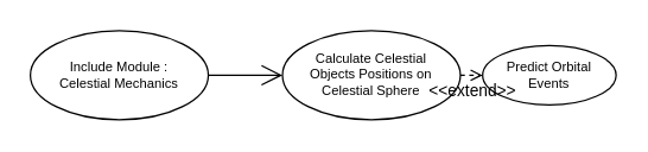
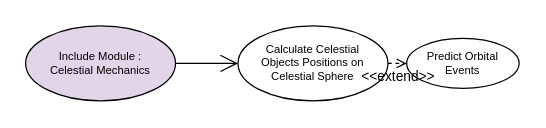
  <mxCell id="0" />
  <mxCell id="1" parent="0" />
- <mxCell id="2" value="Include Module :&lt;div&gt;Celestial Mechanics&lt;/div&gt;" style="ellipse;whiteSpace=wrap;html=1;fontSize=9;" vertex="1" parent="1"><mxGeometry x="20" y="20" width="120" height="60" as="geometry" /></mxCell>
+ <mxCell id="2" value="Include Module :&lt;div&gt;Celestial Mechanics&lt;/div&gt;" style="ellipse;whiteSpace=wrap;html=1;fontSize=9;fillColor=#e1d5e7;" vertex="1" parent="1"><mxGeometry x="20" y="20" width="120" height="60" as="geometry" /></mxCell>
  <mxCell id="3" value="Calculate Celestial&lt;div&gt;Objects Positions on&lt;div&gt;Celestial Sphere&lt;/div&gt;&lt;/div&gt;" style="ellipse;whiteSpace=wrap;html=1;fontSize=9;" vertex="1" parent="1"><mxGeometry x="190" y="20" width="120" height="60" as="geometry" /></mxCell>
  <mxCell id="4" value="" style="endArrow=open;endFill=1;endSize=12;html=1;rounded=0;exitX=1;exitY=0.5;exitDx=0;exitDy=0;entryX=0;entryY=0.5;entryDx=0;entryDy=0;" edge="1" parent="1" source="2" target="3"><mxGeometry width="160" relative="1" as="geometry"><mxPoint x="120" y="-40" as="sourcePoint" /><mxPoint x="210" y="-80" as="targetPoint" /></mxGeometry></mxCell>
  <mxCell id="5" value="Predict Orbital&lt;div&gt;Events&lt;/div&gt;" style="ellipse;whiteSpace=wrap;html=1;fontSize=9;" vertex="1" parent="1"><mxGeometry x="325" y="30" width="90" height="40" as="geometry" /></mxCell>
  <mxCell id="6" value="&amp;lt;&amp;lt;extend&amp;gt;&amp;gt;" style="html=1;verticalAlign=bottom;labelBackgroundColor=none;endArrow=open;endFill=0;dashed=1;rounded=0;exitX=1;exitY=0.5;exitDx=0;exitDy=0;entryX=0;entryY=0.5;entryDx=0;entryDy=0;" edge="1" parent="1" source="3" target="5"><mxGeometry y="-20" width="160" relative="1" as="geometry"><mxPoint x="320" y="102" as="sourcePoint" /><mxPoint x="386" y="70" as="targetPoint" /><mxPoint as="offset" /></mxGeometry></mxCell>
